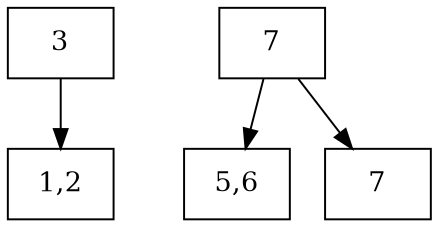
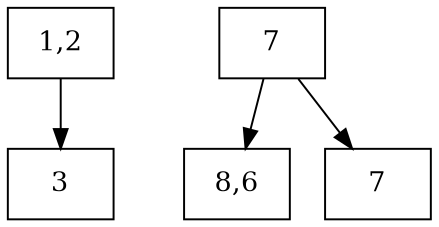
  digraph {
    ordering=out
    rankdir=TB
    node [shape=box]
    n1 [label=3]
    n2 [label="1,2"]
    n3 [label=7]
-   n4 [label="5,6"]
+   n4 [label="8,6"]
    n5 [label=7]
-   n1 -> n2
+   n2 -> n1
    n3 -> n4
    n3 -> n5
  }
